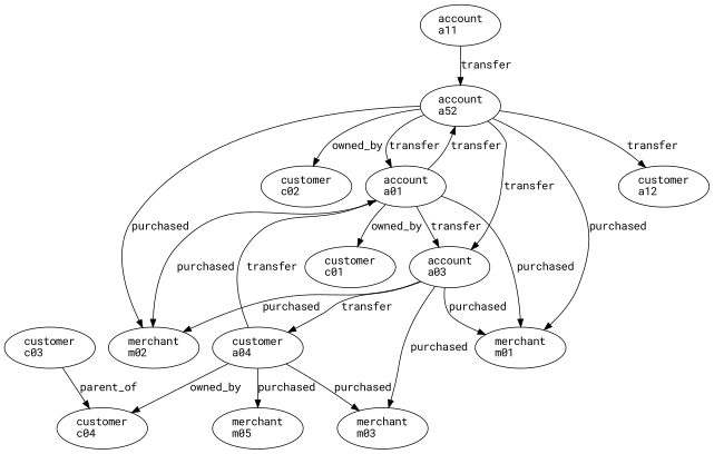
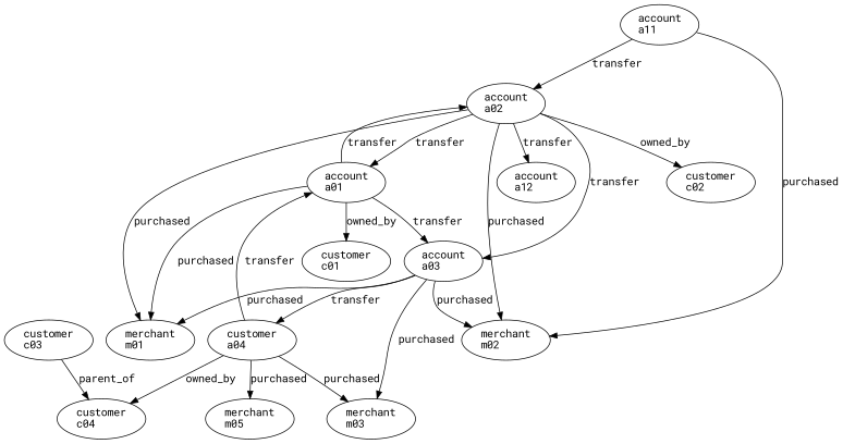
  digraph {
    fontname="Roboto Mono"
    node [fontname="Roboto Mono"]
    edge [fontname="Roboto Mono"]
    n1 [gender=F label="customer\lc02\l"]
    n2 [account_no="xxx-yyy-201" label="account\la01\l" open="2015-10-04" owner=John]
    n3 [account_no="xxx-yyy-203" label="account\la03\l" open="2016-02-04" owner=Jill]
-   n4 [account_no="xxx-yyy-202" label="account\la52\l" open="2012-09-13" owner=Mary]
+   n4 [account_no="xxx-yyy-202" label="account\la02\l" open="2012-09-13" owner=Mary]
    n5 [age=10 label="customer\lc01\l" location=Boston]
    n6 [label="merchant\lm01\l" released="02/21/2012"]
    n7 [label="merchant\lm02\l"]
    n8 [account_no="xxx-yyy-204" label="customer\la04\l" open="2018-01-05" owner=Todd]
    n9 [label="merchant\lm03\l"]
-   n10 [account_no="xxx-zzz-002" label="customer\la12\l"]
+   n10 [account_no="xxx-zzz-002" label="account\la12\l"]
    n11 [label="customer\lc04\l" student=true]
    n12 [label="merchant\lm05\l"]
    n13 [label="customer\lc03\l" location=Boston]
    n14 [account_no="xxx-zzz-001" label="account\la11\l"]
    n2 -> n3 [amount=500 date="2018-10-07" label="transfer\l"]
    n2 -> n4 [amount=200 date="2018-10-05" label="transfer\l"]
    n2 -> n5 [label="owned_by\l"]
    n2 -> n6 [label="purchased\l"]
-   n2 -> n7 [label="purchased\l"]
+   n14 -> n7 [label="purchased\l"]
    n3 -> n6 [label="purchased\l"]
    n3 -> n7 [label="purchased\l"]
    n3 -> n8 [amount=450 date="2018-10-08" label="transfer\l"]
    n3 -> n9 [label="purchased\l"]
    n4 -> n1 [label="owned_by\l"]
    n4 -> n2 [amount=300 date="2018-10-10" label="transfer\l"]
    n4 -> n3 [amount=100 date="2018-10-10" label="transfer\l"]
    n4 -> n6 [label="purchased\l"]
    n4 -> n7 [label="purchased\l"]
    n4 -> n10 [amount=850 date="2018-10-06" label="transfer\l"]
    n8 -> n2 [amount=400 date="2018-10-09" label="transfer\l"]
    n8 -> n9 [label="purchased\l"]
    n8 -> n11 [label="owned_by\l"]
    n8 -> n12 [label="purchased\l"]
    n13 -> n11 [label="parent_of\l"]
    n14 -> n4 [amount=900 date="2018-10-06" label="transfer\l"]
  }
